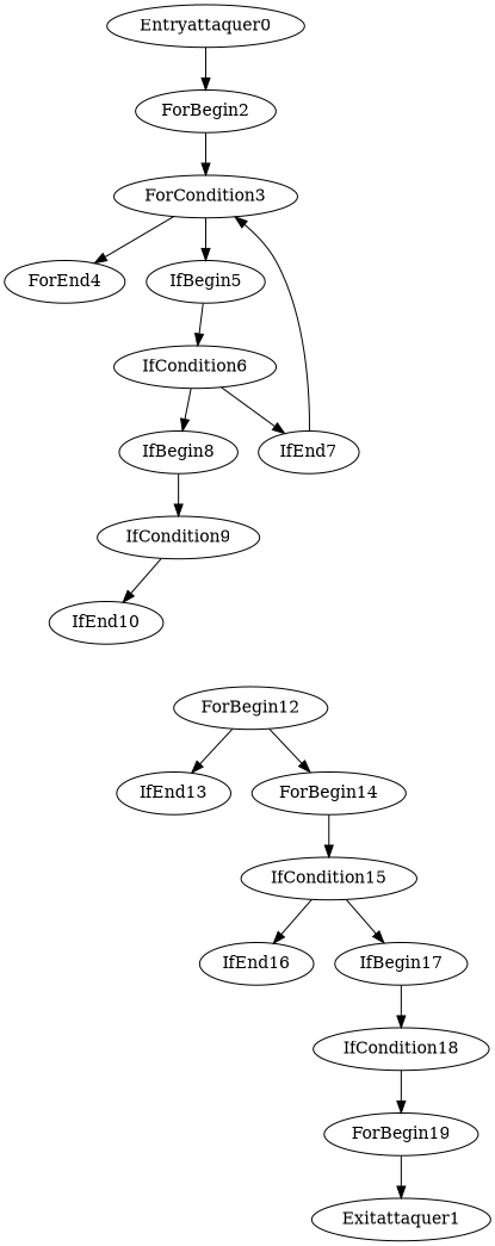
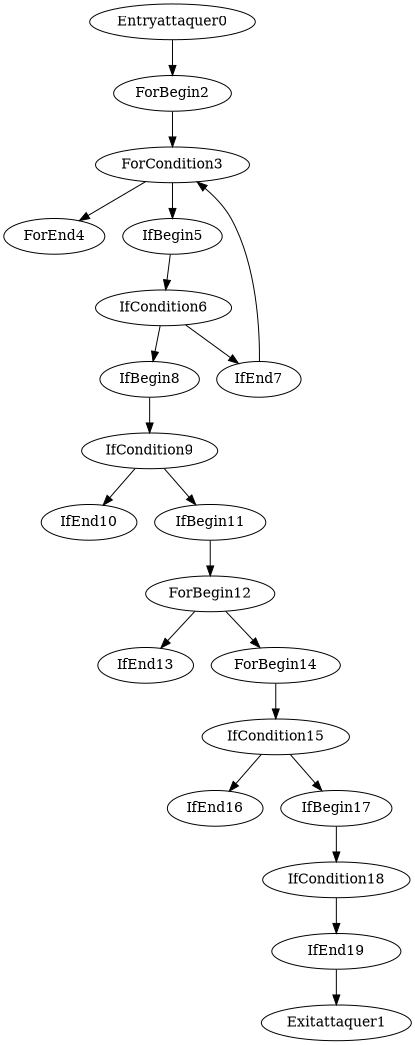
  digraph {
    Entryattaquer0
    ForBegin2
    ForCondition3
    ForEnd4
    IfBegin5
    IfCondition6
    IfEnd7
    IfBegin8
    IfCondition9
    IfEnd10
+   IfBegin11
    n12 [label=ForBegin12]
    IfEnd13
    n14 [label=ForBegin14]
    IfCondition15
    IfEnd16
    IfBegin17
    IfCondition18
-   IfEnd19 [label=ForBegin19]
+   IfEnd19
    Exitattaquer1
    Entryattaquer0 -> ForBegin2
    ForBegin2 -> ForCondition3
    ForCondition3 -> ForEnd4
    ForCondition3 -> IfBegin5
    IfBegin5 -> IfCondition6
    IfCondition6 -> IfEnd7
    IfCondition6 -> IfBegin8
    IfEnd7 -> ForCondition3
    IfBegin8 -> IfCondition9
    IfCondition9 -> IfEnd10
+   IfCondition9 -> IfBegin11
+   IfBegin11 -> n12
    n12 -> IfEnd13
    n12 -> n14
    n14 -> IfCondition15
    IfCondition15 -> IfEnd16
    IfCondition15 -> IfBegin17
    IfBegin17 -> IfCondition18
    IfCondition18 -> IfEnd19
    IfEnd19 -> Exitattaquer1
  }
